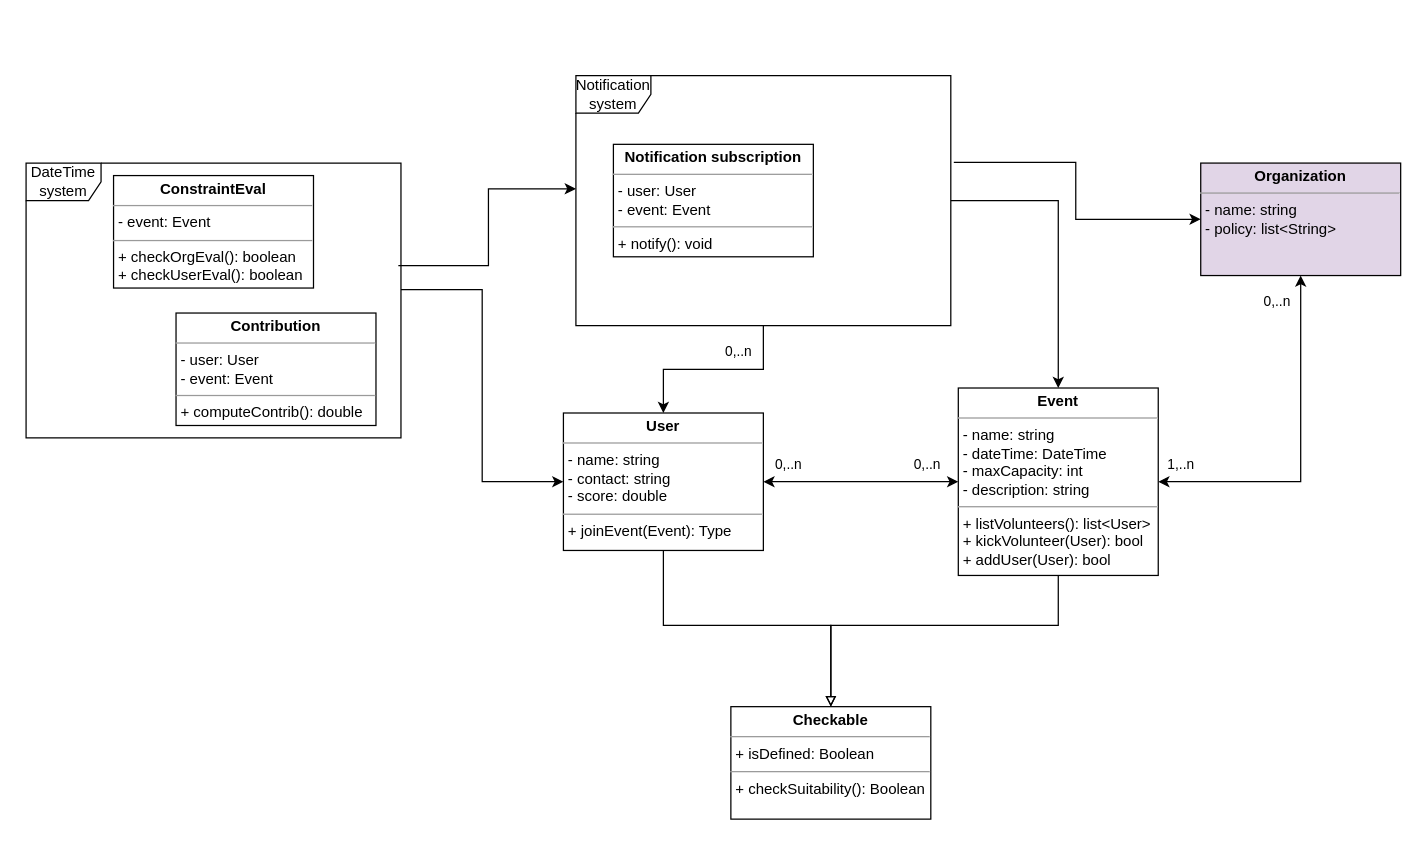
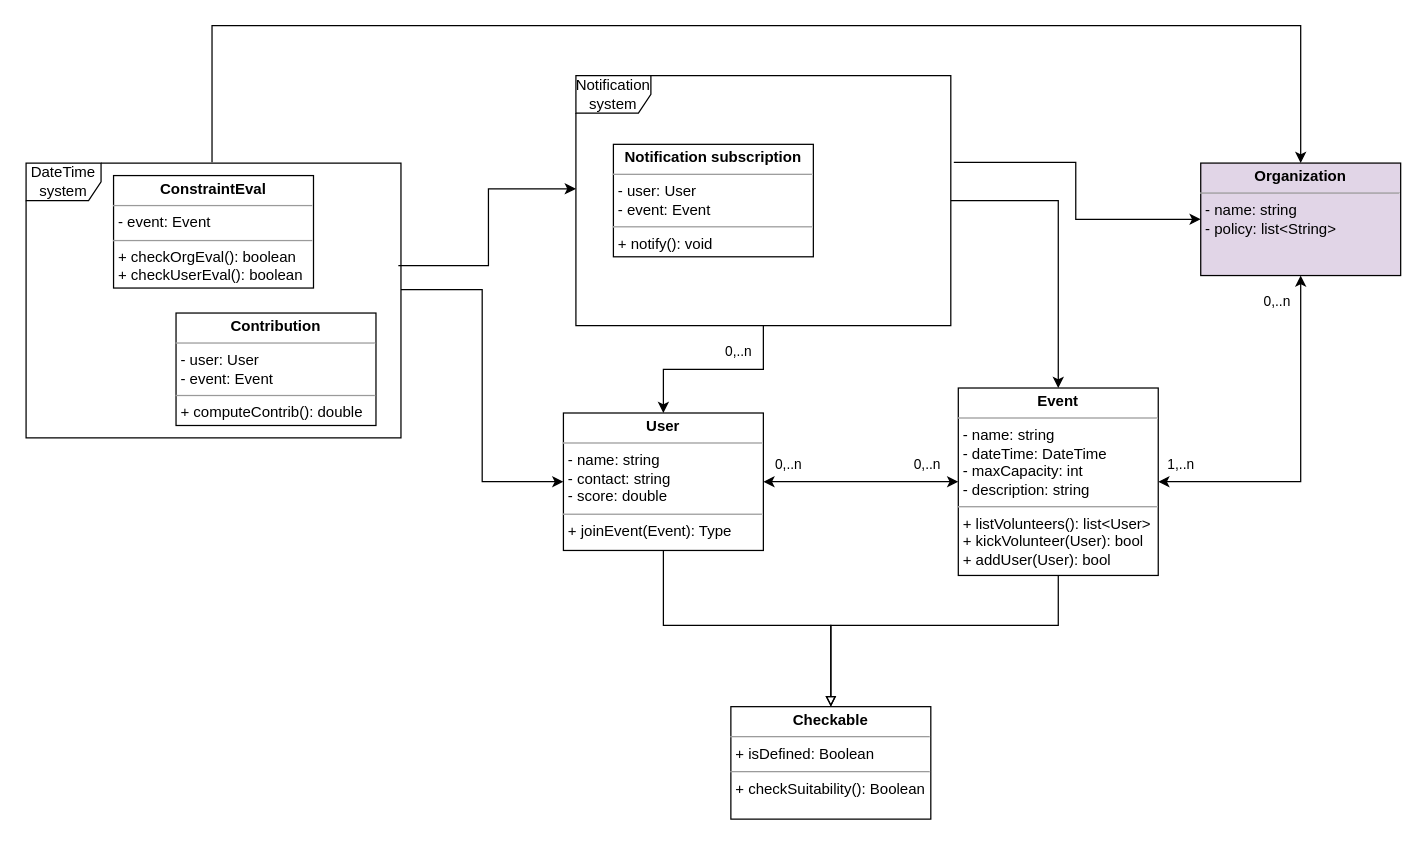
  <mxCell id="0" />
  <mxCell id="1" parent="0" />
  <mxCell id="2" style="edgeStyle=orthogonalEdgeStyle;rounded=0;orthogonalLoop=1;jettySize=auto;html=1;exitX=0.5;exitY=1;exitDx=0;exitDy=0;entryX=0.5;entryY=0;entryDx=0;entryDy=0;endArrow=block;endFill=0;" edge="1" parent="1" source="3" target="13"><mxGeometry relative="1" as="geometry"><Array as="points"><mxPoint x="530" y="500" /><mxPoint x="664" y="500" /></Array></mxGeometry></mxCell>
  <mxCell id="3" value="&lt;p style=&quot;margin:0px;margin-top:4px;text-align:center;&quot;&gt;&lt;b&gt;User&lt;/b&gt;&lt;/p&gt;&lt;hr size=&quot;1&quot;&gt;&lt;p style=&quot;margin:0px;margin-left:4px;&quot;&gt;- name: string&lt;/p&gt;&lt;p style=&quot;margin:0px;margin-left:4px;&quot;&gt;- contact: string&lt;br&gt;&lt;/p&gt;&lt;p style=&quot;margin:0px;margin-left:4px;&quot;&gt;- score: double&lt;br&gt;&lt;/p&gt;&lt;hr size=&quot;1&quot;&gt;&lt;p style=&quot;margin:0px;margin-left:4px;&quot;&gt;+ joinEvent(Event): Type&lt;/p&gt;" style="verticalAlign=top;align=left;overflow=fill;fontSize=12;fontFamily=Helvetica;html=1;whiteSpace=wrap;" vertex="1" parent="1"><mxGeometry x="450" y="330" width="160" height="110" as="geometry" /></mxCell>
  <mxCell id="4" style="edgeStyle=orthogonalEdgeStyle;rounded=0;orthogonalLoop=1;jettySize=auto;html=1;exitX=0.5;exitY=1;exitDx=0;exitDy=0;endArrow=block;endFill=0;" edge="1" parent="1" source="12" target="13"><mxGeometry relative="1" as="geometry"><Array as="points"><mxPoint x="846" y="500" /><mxPoint x="664" y="500" /></Array></mxGeometry></mxCell>
  <mxCell id="5" style="edgeStyle=orthogonalEdgeStyle;rounded=0;orthogonalLoop=1;jettySize=auto;html=1;exitX=0;exitY=0.5;exitDx=0;exitDy=0;startArrow=classic;startFill=1;" edge="1" parent="1" source="12" target="3"><mxGeometry relative="1" as="geometry" /></mxCell>
  <mxCell id="6" value="0,..n" style="edgeLabel;html=1;align=center;verticalAlign=middle;resizable=0;points=[];" vertex="1" connectable="0" parent="5"><mxGeometry x="-0.237" y="-1" relative="1" as="geometry"><mxPoint x="34" y="-14" as="offset" /></mxGeometry></mxCell>
  <mxCell id="7" value="0,..n" style="edgeLabel;html=1;align=center;verticalAlign=middle;resizable=0;points=[];" vertex="1" connectable="0" parent="5"><mxGeometry x="-0.237" y="-1" relative="1" as="geometry"><mxPoint x="-77" y="-14" as="offset" /></mxGeometry></mxCell>
  <mxCell id="8" value="0,..n" style="edgeLabel;html=1;align=center;verticalAlign=middle;resizable=0;points=[];" vertex="1" connectable="0" parent="5"><mxGeometry x="-0.237" y="-1" relative="1" as="geometry"><mxPoint x="-117" y="-104" as="offset" /></mxGeometry></mxCell>
  <mxCell id="9" style="edgeStyle=orthogonalEdgeStyle;rounded=0;orthogonalLoop=1;jettySize=auto;html=1;exitX=1;exitY=0.5;exitDx=0;exitDy=0;entryX=0.5;entryY=1;entryDx=0;entryDy=0;startArrow=classic;startFill=1;" edge="1" parent="1" source="12" target="14"><mxGeometry relative="1" as="geometry" /></mxCell>
  <mxCell id="10" value="1,..n" style="edgeLabel;html=1;align=center;verticalAlign=middle;resizable=0;points=[];" vertex="1" connectable="0" parent="9"><mxGeometry x="-0.878" y="2" relative="1" as="geometry"><mxPoint y="-13" as="offset" /></mxGeometry></mxCell>
  <mxCell id="11" value="0,..n" style="edgeLabel;html=1;align=center;verticalAlign=middle;resizable=0;points=[];" vertex="1" connectable="0" parent="9"><mxGeometry x="-0.878" y="2" relative="1" as="geometry"><mxPoint x="77" y="-143" as="offset" /></mxGeometry></mxCell>
  <mxCell id="12" value="&lt;p style=&quot;margin:0px;margin-top:4px;text-align:center;&quot;&gt;&lt;b&gt;Event&lt;/b&gt;&lt;/p&gt;&lt;hr size=&quot;1&quot;&gt;&lt;p style=&quot;margin:0px;margin-left:4px;&quot;&gt;- name: string&lt;/p&gt;&lt;p style=&quot;margin:0px;margin-left:4px;&quot;&gt;- dateTime: DateTime&lt;br&gt;&lt;/p&gt;&lt;p style=&quot;margin:0px;margin-left:4px;&quot;&gt;- maxCapacity: int&lt;br&gt;&lt;/p&gt;&lt;p style=&quot;margin:0px;margin-left:4px;&quot;&gt;- description: string&lt;/p&gt;&lt;hr size=&quot;1&quot;&gt;&lt;p style=&quot;margin:0px;margin-left:4px;&quot;&gt;+ listVolunteers(): list&amp;lt;User&amp;gt;&lt;/p&gt;&lt;p style=&quot;margin:0px;margin-left:4px;&quot;&gt;+ kickVolunteer(User): bool&lt;/p&gt;&lt;p style=&quot;margin:0px;margin-left:4px;&quot;&gt;+ addUser(User): bool&lt;/p&gt;" style="verticalAlign=top;align=left;overflow=fill;fontSize=12;fontFamily=Helvetica;html=1;whiteSpace=wrap;" vertex="1" parent="1"><mxGeometry x="766" y="310" width="160" height="150" as="geometry" /></mxCell>
  <mxCell id="13" value="&lt;p style=&quot;margin:0px;margin-top:4px;text-align:center;&quot;&gt;&lt;b&gt;Checkable&lt;/b&gt;&lt;/p&gt;&lt;hr size=&quot;1&quot;&gt;&lt;p style=&quot;margin:0px;margin-left:4px;&quot;&gt;+ isDefined: Boolean&lt;/p&gt;&lt;hr size=&quot;1&quot;&gt;&lt;p style=&quot;margin:0px;margin-left:4px;&quot;&gt;+ checkSuitability(): Boolean&lt;/p&gt;" style="verticalAlign=top;align=left;overflow=fill;fontSize=12;fontFamily=Helvetica;html=1;whiteSpace=wrap;" vertex="1" parent="1"><mxGeometry x="584" y="565" width="160" height="90" as="geometry" /></mxCell>
  <mxCell id="14" value="&lt;p style=&quot;margin:0px;margin-top:4px;text-align:center;&quot;&gt;&lt;b&gt;Organization&lt;/b&gt;&lt;/p&gt;&lt;hr size=&quot;1&quot;&gt;&lt;p style=&quot;margin:0px;margin-left:4px;&quot;&gt;- name: string&lt;/p&gt;&lt;p style=&quot;margin:0px;margin-left:4px;&quot;&gt;- policy: list&amp;lt;String&amp;gt;&lt;/p&gt;" style="verticalAlign=top;align=left;overflow=fill;fontSize=12;fontFamily=Helvetica;html=1;whiteSpace=wrap;fillColor=#e1d5e7;" vertex="1" parent="1"><mxGeometry x="960" y="130" width="160" height="90" as="geometry" /></mxCell>
  <mxCell id="15" value="" style="edgeStyle=orthogonalEdgeStyle;rounded=0;orthogonalLoop=1;jettySize=auto;html=1;" edge="1" parent="1" source="18" target="3"><mxGeometry relative="1" as="geometry" /></mxCell>
  <mxCell id="16" value="" style="edgeStyle=orthogonalEdgeStyle;rounded=0;orthogonalLoop=1;jettySize=auto;html=1;entryX=0.5;entryY=0;entryDx=0;entryDy=0;" edge="1" parent="1" source="18" target="12"><mxGeometry relative="1" as="geometry"><mxPoint x="806" y="180" as="targetPoint" /></mxGeometry></mxCell>
  <mxCell id="17" value="" style="edgeStyle=orthogonalEdgeStyle;rounded=0;orthogonalLoop=1;jettySize=auto;html=1;entryX=0;entryY=0.5;entryDx=0;entryDy=0;exitX=1.008;exitY=0.347;exitDx=0;exitDy=0;exitPerimeter=0;" edge="1" parent="1" source="18" target="14"><mxGeometry relative="1" as="geometry"><mxPoint x="930" y="160" as="targetPoint" /></mxGeometry></mxCell>
  <mxCell id="18" value="Notification system" style="shape=umlFrame;whiteSpace=wrap;html=1;pointerEvents=0;" vertex="1" parent="1"><mxGeometry x="460" y="60" width="300" height="200" as="geometry" /></mxCell>
  <mxCell id="19" value="DateTime&lt;br&gt;system" style="shape=umlFrame;whiteSpace=wrap;html=1;pointerEvents=0;" vertex="1" parent="1"><mxGeometry x="20" y="130" width="300" height="220" as="geometry" /></mxCell>
  <mxCell id="20" value="" style="edgeStyle=orthogonalEdgeStyle;rounded=0;orthogonalLoop=1;jettySize=auto;html=1;exitX=1;exitY=0.46;exitDx=0;exitDy=0;exitPerimeter=0;entryX=0;entryY=0.5;entryDx=0;entryDy=0;" edge="1" parent="1" source="19" target="3"><mxGeometry relative="1" as="geometry"><mxPoint x="620" y="270" as="sourcePoint" /><mxPoint x="540" y="340" as="targetPoint" /></mxGeometry></mxCell>
  <mxCell id="21" value="" style="edgeStyle=orthogonalEdgeStyle;rounded=0;orthogonalLoop=1;jettySize=auto;html=1;exitX=0.993;exitY=0.373;exitDx=0;exitDy=0;exitPerimeter=0;entryX=0;entryY=0.453;entryDx=0;entryDy=0;entryPerimeter=0;" edge="1" parent="1" source="19" target="18"><mxGeometry relative="1" as="geometry"><mxPoint y="252" as="sourcePoint" x="330" /><mxPoint x="460" y="385" as="targetPoint" /></mxGeometry></mxCell>
  <mxCell id="22" value="&lt;p style=&quot;margin:0px;margin-top:4px;text-align:center;&quot;&gt;&lt;b&gt;Notification subscription&lt;/b&gt;&lt;/p&gt;&lt;hr size=&quot;1&quot;&gt;&lt;p style=&quot;margin:0px;margin-left:4px;&quot;&gt;- user: User&lt;/p&gt;&lt;p style=&quot;margin:0px;margin-left:4px;&quot;&gt;- event: Event&lt;br&gt;&lt;/p&gt;&lt;hr size=&quot;1&quot;&gt;&lt;p style=&quot;margin:0px;margin-left:4px;&quot;&gt;+ notify(): void&lt;/p&gt;" style="verticalAlign=top;align=left;overflow=fill;fontSize=12;fontFamily=Helvetica;html=1;whiteSpace=wrap;" vertex="1" parent="1"><mxGeometry x="490" y="115" width="160" height="90" as="geometry" /></mxCell>
  <mxCell id="23" value="&lt;p style=&quot;margin:0px;margin-top:4px;text-align:center;&quot;&gt;&lt;b&gt;Contribution&lt;/b&gt;&lt;/p&gt;&lt;hr size=&quot;1&quot;&gt;&lt;p style=&quot;margin:0px;margin-left:4px;&quot;&gt;- user: User&lt;/p&gt;&lt;p style=&quot;margin:0px;margin-left:4px;&quot;&gt;- event: Event&lt;/p&gt;&lt;hr size=&quot;1&quot;&gt;&lt;p style=&quot;margin:0px;margin-left:4px;&quot;&gt;+ computeContrib(): double&lt;/p&gt;" style="verticalAlign=top;align=left;overflow=fill;fontSize=12;fontFamily=Helvetica;html=1;whiteSpace=wrap;" vertex="1" parent="1"><mxGeometry x="140" y="250" width="160" height="90" as="geometry" /></mxCell>
+ <mxCell id="24" value="" style="edgeStyle=orthogonalEdgeStyle;rounded=0;orthogonalLoop=1;jettySize=auto;html=1;exitX=0.496;exitY=-0.003;exitDx=0;exitDy=0;exitPerimeter=0;entryX=0.5;entryY=0;entryDx=0;entryDy=0;" edge="1" parent="1" source="19" target="14"><mxGeometry relative="1" as="geometry"><mxPoint x="328" y="235" as="sourcePoint" /><mxPoint x="470" y="161" as="targetPoint" /><Array as="points"><mxPoint x="169" y="20" /><mxPoint x="1040" y="20" /></Array></mxGeometry></mxCell>
  <mxCell id="25" value="&lt;p style=&quot;margin:0px;margin-top:4px;text-align:center;&quot;&gt;&lt;b&gt;ConstraintEval&lt;/b&gt;&lt;/p&gt;&lt;hr size=&quot;1&quot;&gt;&lt;p style=&quot;margin:0px;margin-left:4px;&quot;&gt;&lt;span style=&quot;background-color: initial;&quot;&gt;- event: Event&lt;/span&gt;&lt;br&gt;&lt;/p&gt;&lt;hr size=&quot;1&quot;&gt;&lt;p style=&quot;margin:0px;margin-left:4px;&quot;&gt;+ checkOrgEval(): boolean&lt;/p&gt;&lt;p style=&quot;margin:0px;margin-left:4px;&quot;&gt;+ checkUserEval(): boolean&lt;/p&gt;" style="verticalAlign=top;align=left;overflow=fill;fontSize=12;fontFamily=Helvetica;html=1;whiteSpace=wrap;" vertex="1" parent="1"><mxGeometry x="90" y="140" width="160" height="90" as="geometry" /></mxCell>
